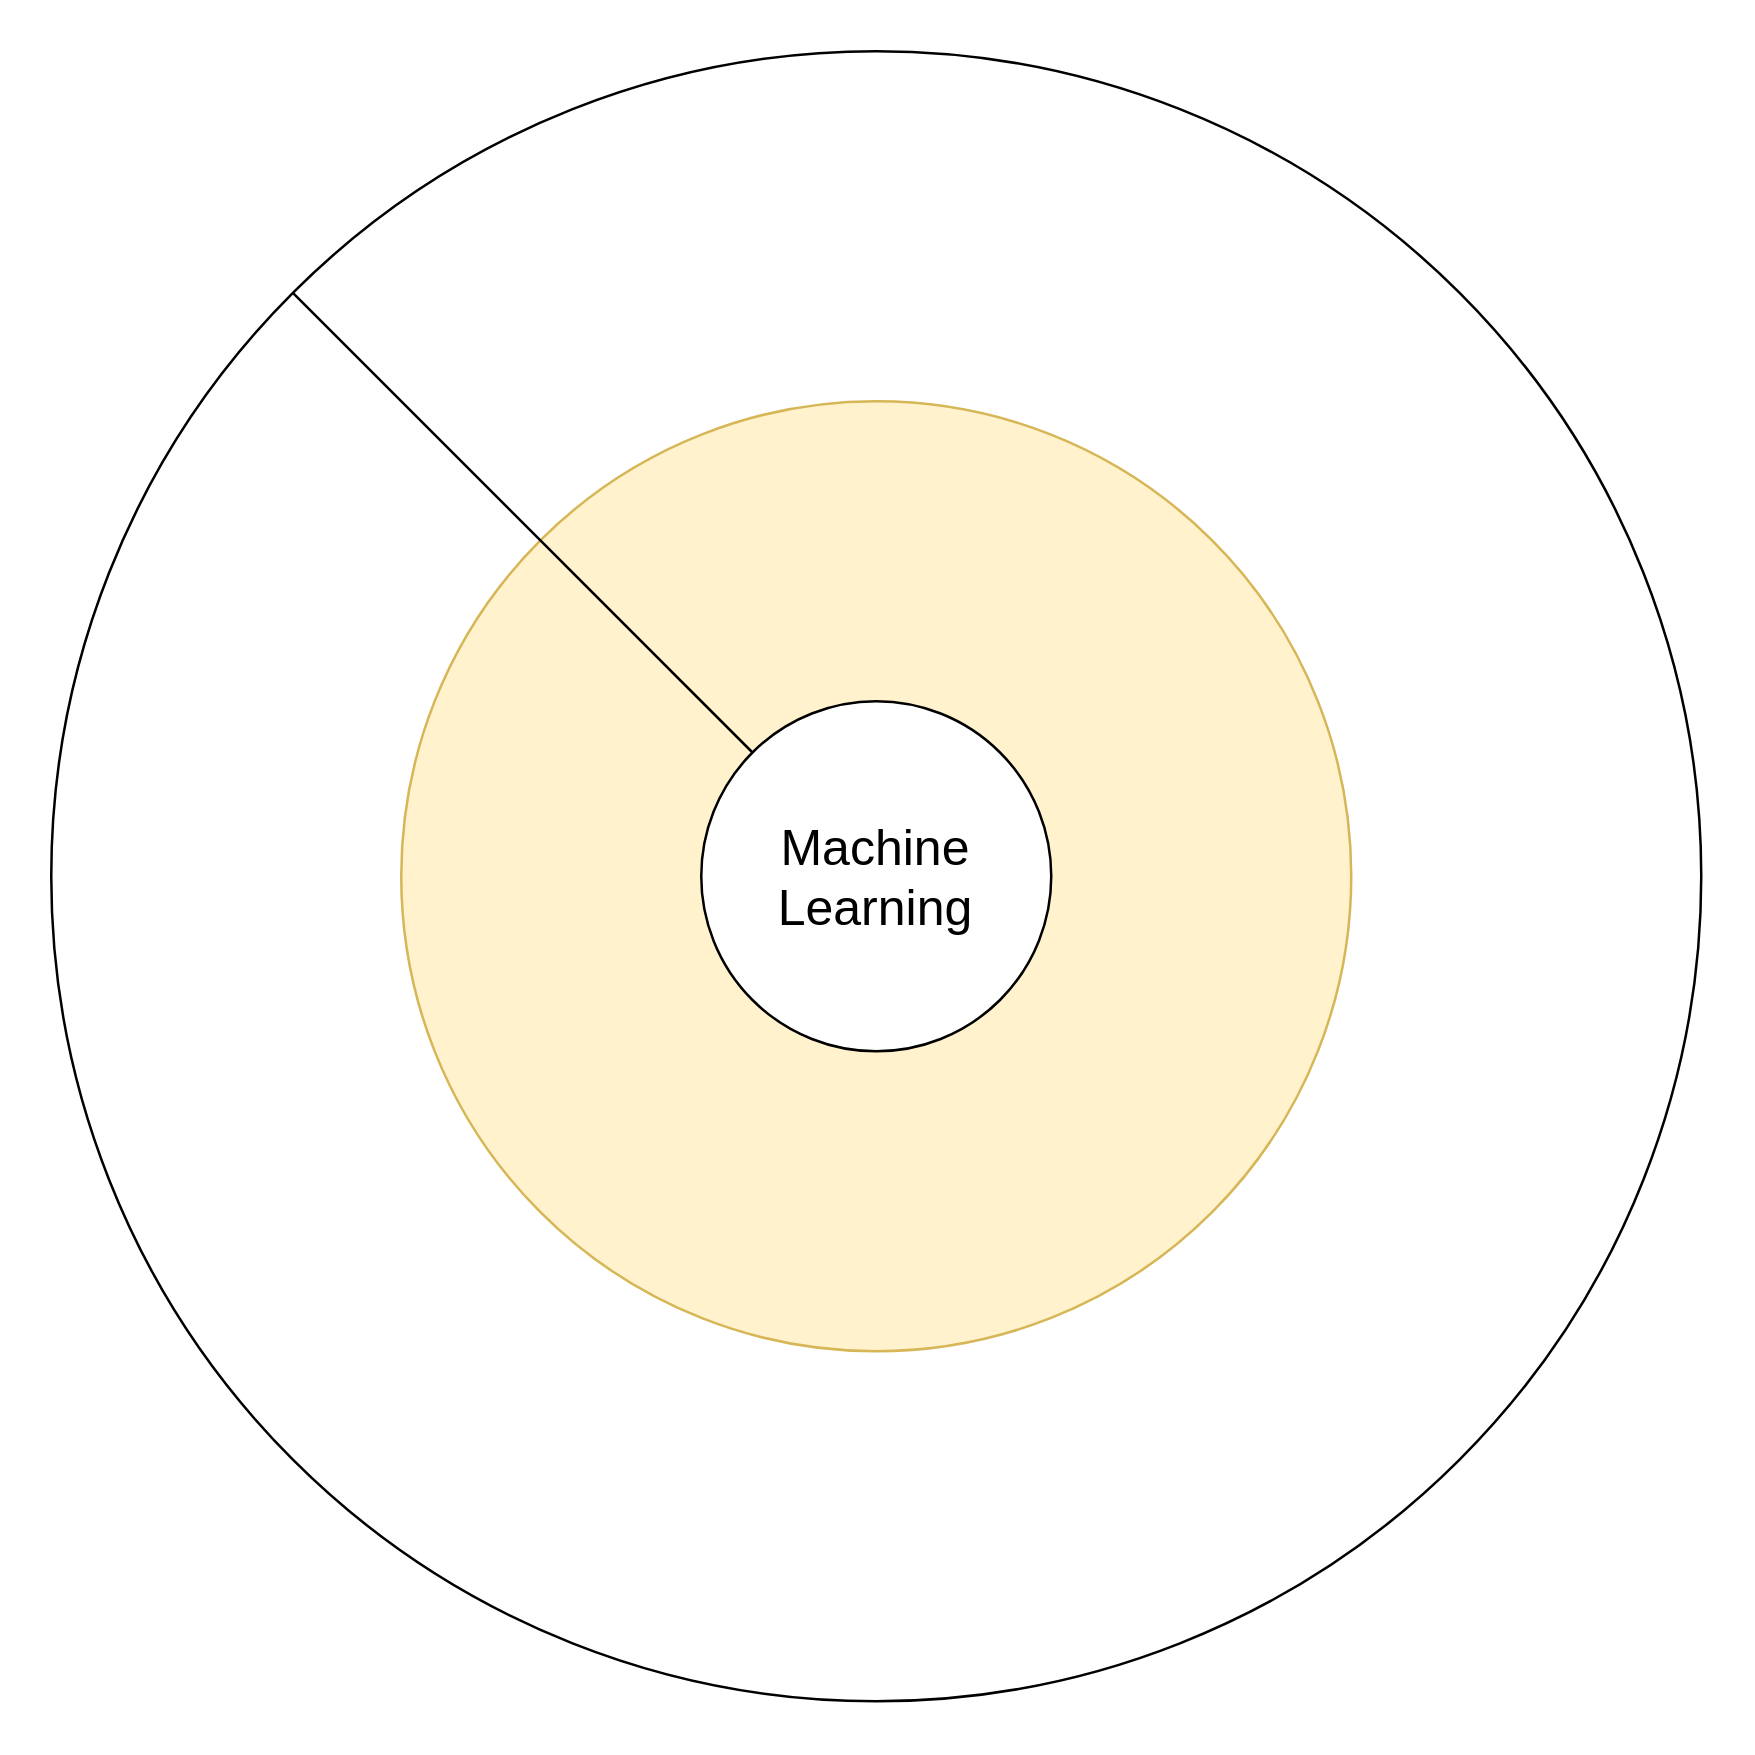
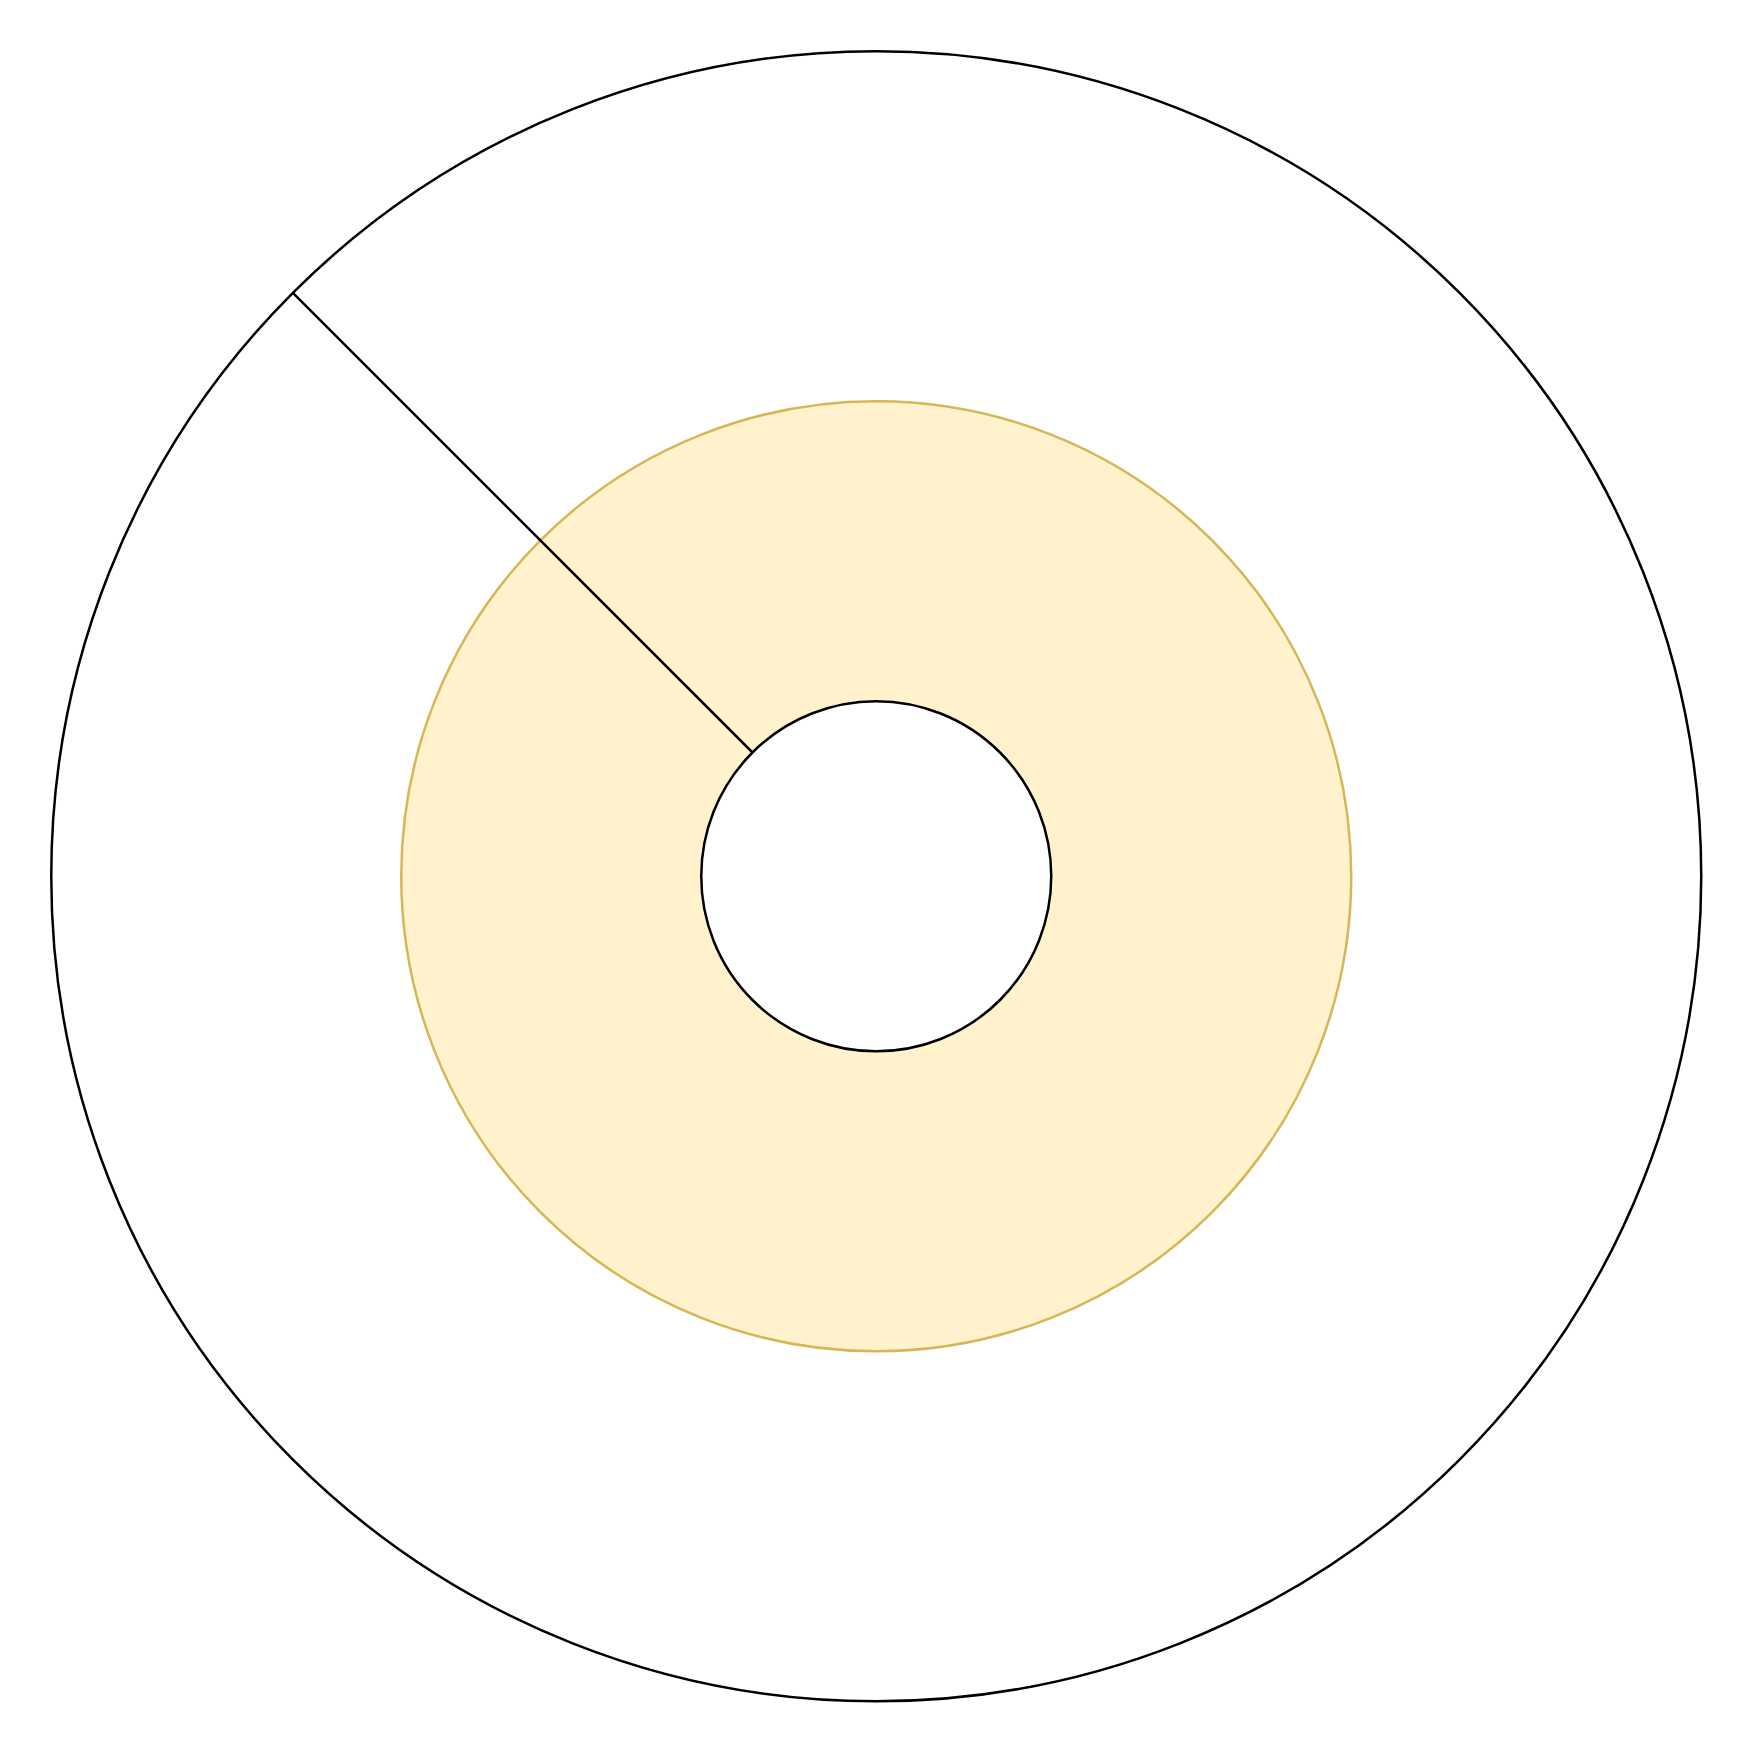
  <mxCell id="0" />
  <mxCell id="1" parent="0" />
  <mxCell id="2" value="" style="ellipse;whiteSpace=wrap;html=1;aspect=fixed;" vertex="1" parent="1"><mxGeometry x="20" y="20" width="660" height="660" as="geometry" /></mxCell>
  <mxCell id="3" value="" style="ellipse;whiteSpace=wrap;html=1;aspect=fixed;fillColor=#fff2cc;strokeColor=#d6b656;" vertex="1" parent="1"><mxGeometry x="160" y="160" width="380" height="380" as="geometry" /></mxCell>
  <mxCell id="4" value="" style="ellipse;whiteSpace=wrap;html=1;aspect=fixed;" vertex="1" parent="1"><mxGeometry x="280" y="280" width="140" height="140" as="geometry" /></mxCell>
- <mxCell id="5" value="&lt;font style=&quot;font-size: 20px;&quot;&gt;Machine Learning&lt;/font&gt;" style="text;html=1;align=center;verticalAlign=middle;whiteSpace=wrap;rounded=0;" vertex="1" parent="1"><mxGeometry x="320" y="335" width="60" height="30" as="geometry" /></mxCell>
  <mxCell id="6" value="" style="endArrow=none;html=1;rounded=0;exitX=0;exitY=0;exitDx=0;exitDy=0;entryX=0;entryY=0;entryDx=0;entryDy=0;" edge="1" parent="1" source="4" target="2"><mxGeometry width="50" height="50" relative="1" as="geometry"><mxPoint x="560" y="410" as="sourcePoint" /><mxPoint x="610" as="targetPoint" y="360" /></mxGeometry></mxCell>
